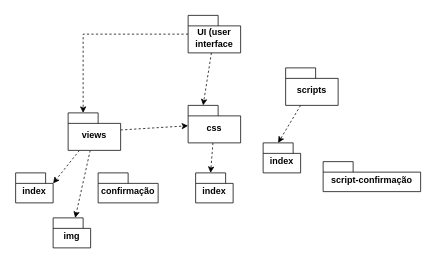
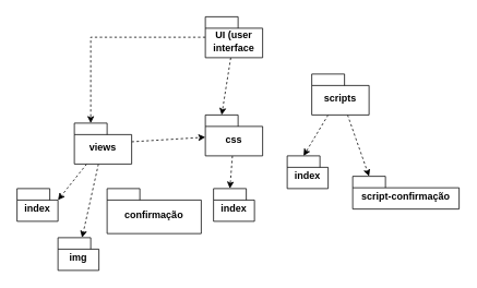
  <mxCell id="0" />
  <mxCell id="1" parent="0" />
  <mxCell id="2" style="edgeStyle=orthogonalEdgeStyle;rounded=0;orthogonalLoop=1;jettySize=auto;html=1;entryX=0;entryY=0;entryDx=20;entryDy=0;entryPerimeter=0;dashed=1;" edge="1" parent="1" source="4" target="8"><mxGeometry relative="1" as="geometry" /></mxCell>
  <mxCell id="3" style="rounded=0;orthogonalLoop=1;jettySize=auto;html=1;entryX=0;entryY=0;entryDx=20;entryDy=0;entryPerimeter=0;dashed=1;" edge="1" parent="1" source="4" target="13"><mxGeometry relative="1" as="geometry" /></mxCell>
  <mxCell id="4" value="UI (user interface" style="shape=folder;fontStyle=1;spacingTop=10;tabWidth=40;tabHeight=14;tabPosition=left;html=1;whiteSpace=wrap;" vertex="1" parent="1"><mxGeometry x="250" y="20" width="70" height="50" as="geometry" /></mxCell>
  <mxCell id="5" style="rounded=0;orthogonalLoop=1;jettySize=auto;html=1;entryX=0;entryY=0;entryDx=50;entryDy=14;entryPerimeter=0;dashed=1;" edge="1" parent="1" source="8" target="9"><mxGeometry relative="1" as="geometry" /></mxCell>
  <mxCell id="6" style="rounded=0;orthogonalLoop=1;jettySize=auto;html=1;dashed=1;" edge="1" parent="1" source="8" target="11"><mxGeometry relative="1" as="geometry" /></mxCell>
  <mxCell id="7" style="rounded=0;orthogonalLoop=1;jettySize=auto;html=1;dashed=1;" edge="1" parent="1" source="8" target="13"><mxGeometry relative="1" as="geometry" /></mxCell>
  <mxCell id="8" value="views" style="shape=folder;fontStyle=1;spacingTop=10;tabWidth=40;tabHeight=14;tabPosition=left;html=1;whiteSpace=wrap;" vertex="1" parent="1"><mxGeometry x="90" y="150" width="70" height="50" as="geometry" /></mxCell>
  <mxCell id="9" value="index" style="shape=folder;fontStyle=1;spacingTop=10;tabWidth=40;tabHeight=14;tabPosition=left;html=1;whiteSpace=wrap;" vertex="1" parent="1"><mxGeometry x="20" y="230" width="50" height="40" as="geometry" /></mxCell>
- <mxCell id="10" value="confirmação" style="shape=folder;fontStyle=1;spacingTop=10;tabWidth=40;tabHeight=14;tabPosition=left;html=1;whiteSpace=wrap;" vertex="1" parent="1"><mxGeometry x="130" y="230" width="80" height="40" as="geometry" /></mxCell>
+ <mxCell id="10" value="confirmação" style="shape=folder;fontStyle=1;spacingTop=10;tabWidth=40;tabHeight=14;tabPosition=left;html=1;whiteSpace=wrap;" vertex="1" parent="1"><mxGeometry x="130" y="230" width="115" height="55" as="geometry" /></mxCell>
  <mxCell id="11" value="img" style="shape=folder;fontStyle=1;spacingTop=10;tabWidth=40;tabHeight=14;tabPosition=left;html=1;whiteSpace=wrap;" vertex="1" parent="1"><mxGeometry x="70" y="290" width="50" height="40" as="geometry" /></mxCell>
  <mxCell id="12" style="rounded=0;orthogonalLoop=1;jettySize=auto;html=1;entryX=0;entryY=0;entryDx=20;entryDy=0;entryPerimeter=0;dashed=1;" edge="1" parent="1" source="13" target="14"><mxGeometry relative="1" as="geometry" /></mxCell>
  <mxCell id="13" value="css" style="shape=folder;fontStyle=1;spacingTop=10;tabWidth=40;tabHeight=14;tabPosition=left;html=1;whiteSpace=wrap;" vertex="1" parent="1"><mxGeometry x="250" y="140" width="70" height="50" as="geometry" /></mxCell>
  <mxCell id="14" value="index" style="shape=folder;fontStyle=1;spacingTop=10;tabWidth=40;tabHeight=14;tabPosition=left;html=1;whiteSpace=wrap;" vertex="1" parent="1"><mxGeometry x="260" y="230" width="50" height="40" as="geometry" /></mxCell>
  <mxCell id="15" style="rounded=0;orthogonalLoop=1;jettySize=auto;html=1;entryX=0;entryY=0;entryDx=20;entryDy=0;entryPerimeter=0;dashed=1;" edge="1" parent="1" source="17" target="18"><mxGeometry relative="1" as="geometry" /></mxCell>
+ <mxCell id="16" style="rounded=0;orthogonalLoop=1;jettySize=auto;html=1;entryX=0;entryY=0;entryDx=20;entryDy=0;entryPerimeter=0;dashed=1;" edge="1" parent="1" source="17" target="19"><mxGeometry relative="1" as="geometry" /></mxCell>
  <mxCell id="17" value="scripts" style="shape=folder;fontStyle=1;spacingTop=10;tabWidth=40;tabHeight=14;tabPosition=left;html=1;whiteSpace=wrap;" vertex="1" parent="1"><mxGeometry x="380" y="90" width="70" height="50" as="geometry" /></mxCell>
  <mxCell id="18" value="index" style="shape=folder;fontStyle=1;spacingTop=10;tabWidth=40;tabHeight=14;tabPosition=left;html=1;whiteSpace=wrap;" vertex="1" parent="1"><mxGeometry x="350" y="190" width="50" height="40" as="geometry" /></mxCell>
  <mxCell id="19" value="script-confirmação" style="shape=folder;fontStyle=1;spacingTop=10;tabWidth=40;tabHeight=14;tabPosition=left;html=1;whiteSpace=wrap;" vertex="1" parent="1"><mxGeometry x="430" y="215" width="130" height="40" as="geometry" /></mxCell>
